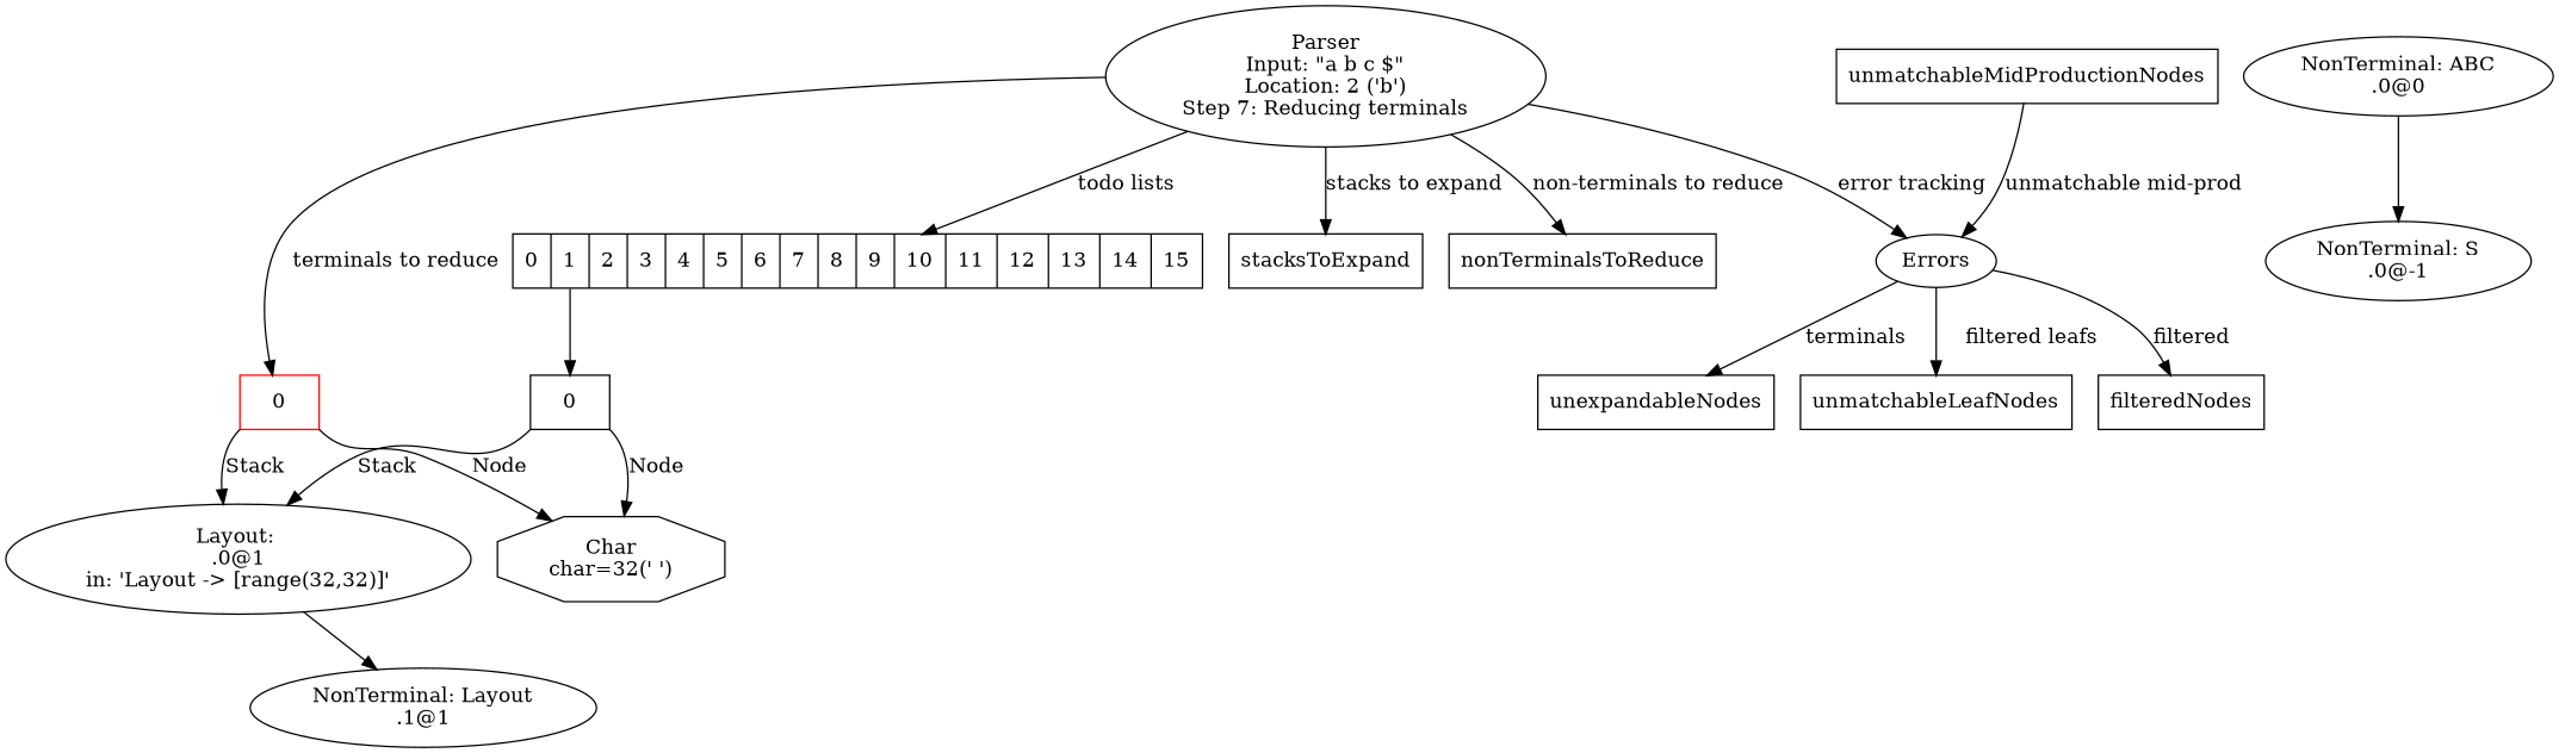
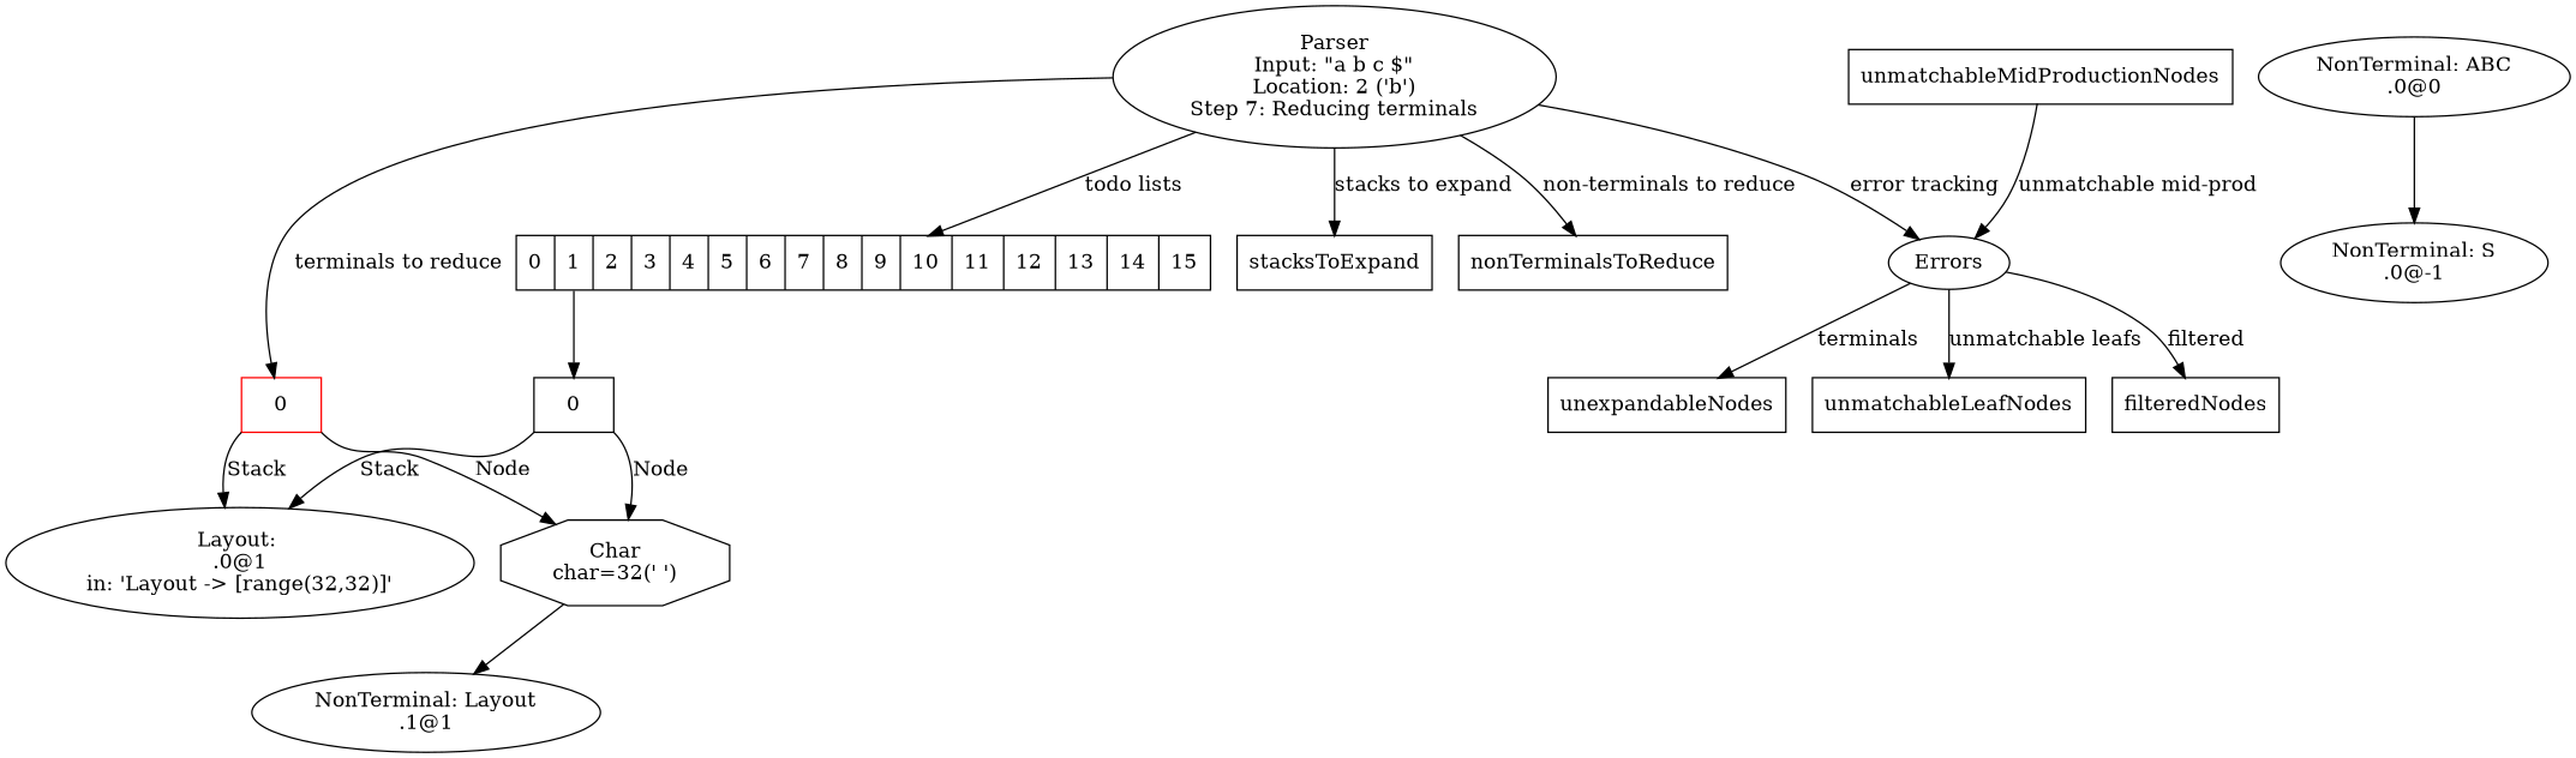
  digraph {
    node [shape=record]
    n1 [label="Parser\nInput: \"a b c $\"\nLocation: 2 ('b')\nStep 7: Reducing terminals" shape=""]
    n2 [label="<0> 0 | <1> 1 | <2> 2 | <3> 3 | <4> 4 | <5> 5 | <6> 6 | <7> 7 | <8> 8 | <9> 9 | <10> 10 | <11> 11 | <12> 12 | <13> 13 | <14> 14 | <15> 15"]
    stacksToExpand
    n4 [color=red label="<0> 0"]
    nonTerminalsToReduce
    n6 [label=Errors shape=""]
    n7 [label="<0> 0"]
    n8 [label="Layout: \n.0@1\nin: 'Layout -> [range(32,32)]'" shape=""]
    n9 [label="Char\nchar=32(' ')" shape=octagon]
    unexpandableNodes
    unmatchableLeafNodes
    filteredNodes
    n13 [label="NonTerminal: Layout\n.1@1" shape=""]
    n14 [label="NonTerminal: ABC\n.0@0" shape=""]
    n15 [label="NonTerminal: S\n.0@-1" shape=""]
    unmatchableMidProductionNodes
    n1 -> n2 [label="todo lists"]
    n1 -> stacksToExpand [label="stacks to expand"]
    n1 -> n4 [label="terminals to reduce"]
    n1 -> nonTerminalsToReduce [label="non-terminals to reduce"]
    n1 -> n6 [label="error tracking"]
    n2 -> n7 [tailport=1]
    n4 -> n8 [label=Stack tailport="0:sw"]
    n4 -> n9 [label="Node" tailport="0:se"]
    n6 -> unexpandableNodes [label=terminals]
-   n6 -> unmatchableLeafNodes [label="filtered leafs"]
+   n6 -> unmatchableLeafNodes [label="unmatchable leafs"]
    n6 -> filteredNodes [label=filtered]
    n7 -> n8 [label=Stack tailport="0:sw"]
    n7 -> n9 [label="Node" tailport="0:se"]
-   n8 -> n13
+   n9 -> n13
    n14 -> n15
    unmatchableMidProductionNodes -> n6 [label="unmatchable mid-prod"]
  }
